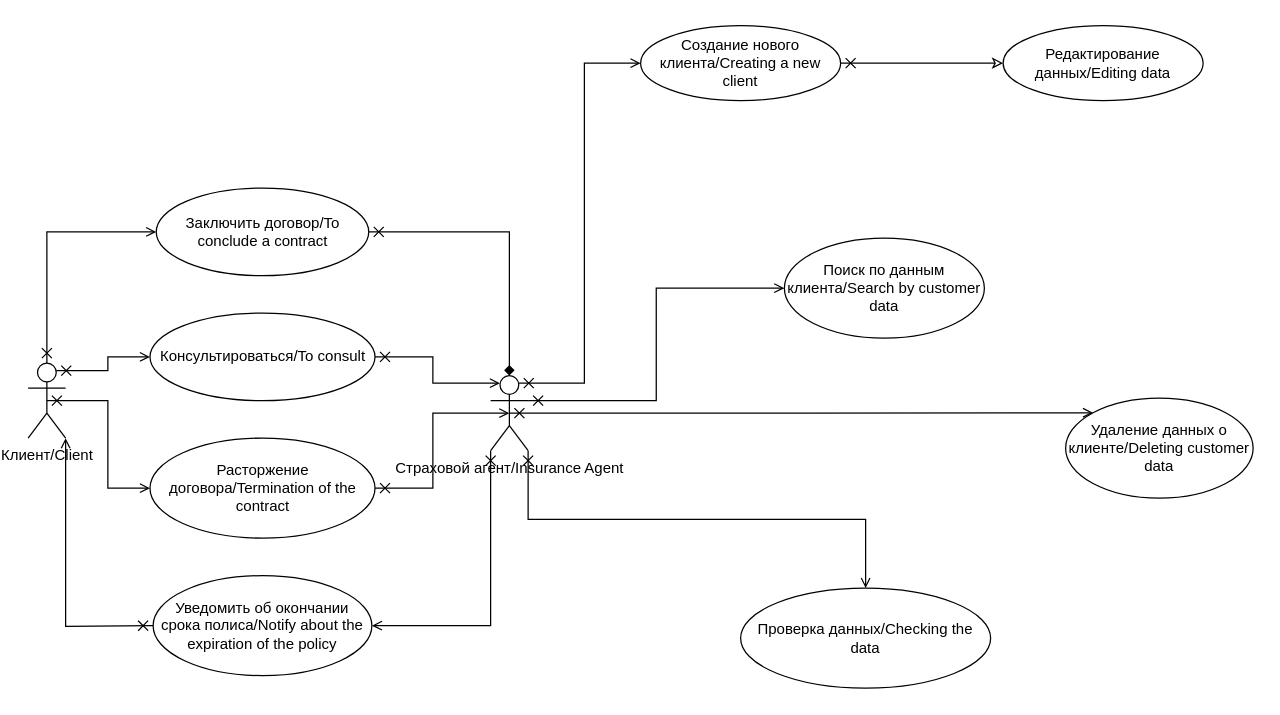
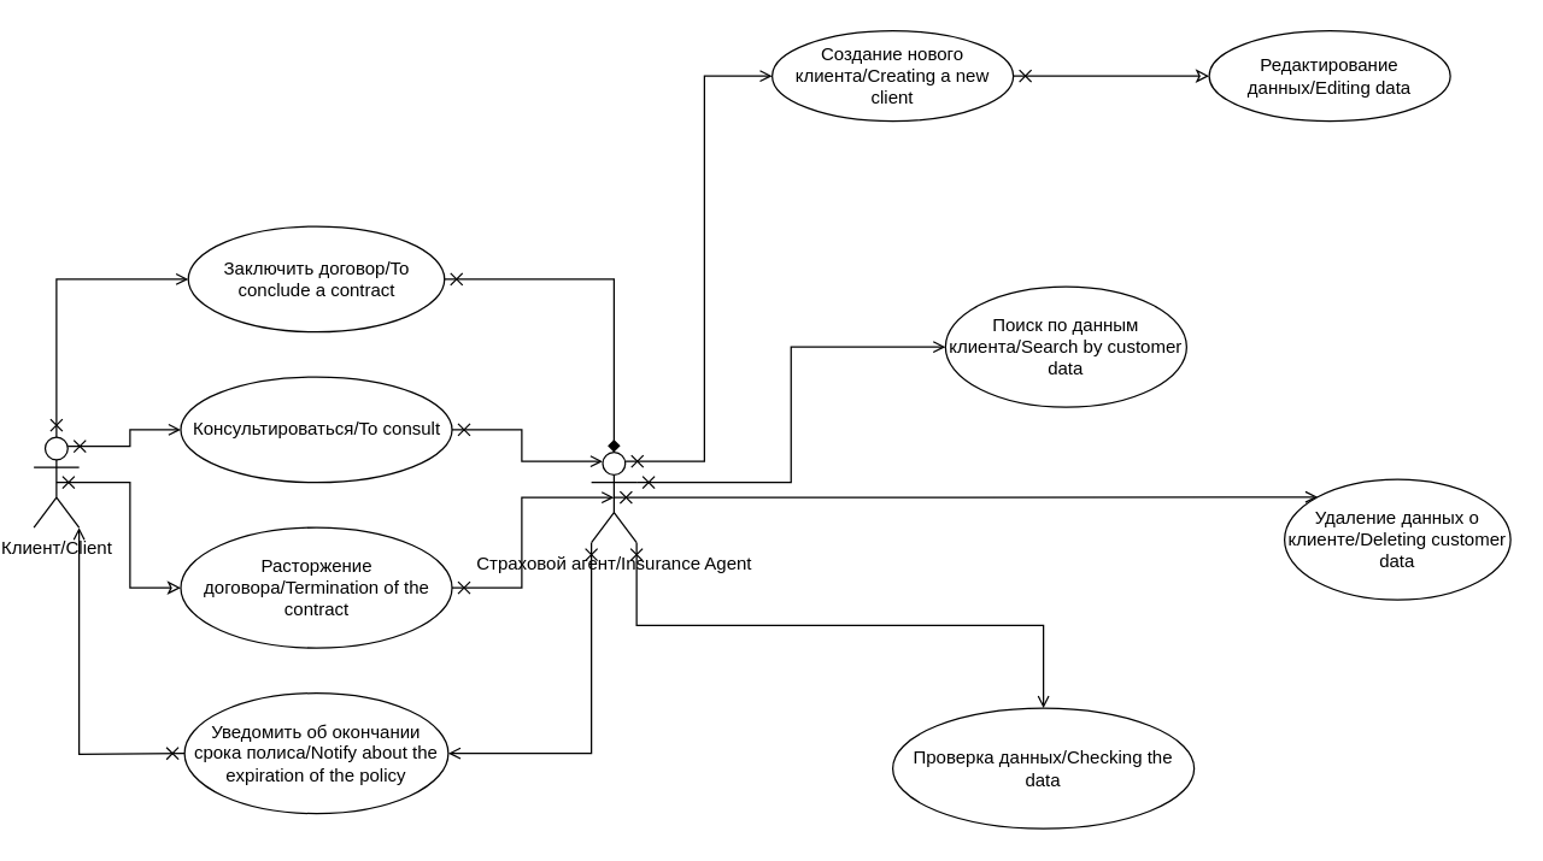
  <mxCell id="0" />
  <mxCell id="1" parent="0" />
  <mxCell id="2" style="edgeStyle=orthogonalEdgeStyle;rounded=0;orthogonalLoop=1;jettySize=auto;html=1;exitX=0.5;exitY=0;exitDx=0;exitDy=0;exitPerimeter=0;entryX=0;entryY=0.5;entryDx=0;entryDy=0;endArrow=open;endFill=0;startArrow=cross;startFill=0;" parent="1" source="5" target="6" edge="1"><mxGeometry relative="1" as="geometry"><Array as="points"><mxPoint x="35" y="185" /></Array></mxGeometry></mxCell>
  <mxCell id="3" style="edgeStyle=orthogonalEdgeStyle;rounded=0;orthogonalLoop=1;jettySize=auto;html=1;exitX=0.75;exitY=0.1;exitDx=0;exitDy=0;exitPerimeter=0;entryX=0;entryY=0.5;entryDx=0;entryDy=0;endArrow=open;endFill=0;startArrow=cross;startFill=0;" parent="1" source="5" target="7" edge="1"><mxGeometry relative="1" as="geometry" /></mxCell>
- <mxCell id="4" style="edgeStyle=orthogonalEdgeStyle;rounded=0;orthogonalLoop=1;jettySize=auto;html=1;exitX=0.5;exitY=0.5;exitDx=0;exitDy=0;exitPerimeter=0;endArrow=open;endFill=0;startArrow=cross;startFill=0;" parent="1" source="5" target="8" edge="1"><mxGeometry relative="1" as="geometry" /></mxCell>
+ <mxCell id="4" style="edgeStyle=orthogonalEdgeStyle;rounded=0;orthogonalLoop=1;jettySize=auto;html=1;exitX=0.5;exitY=0.5;exitDx=0;exitDy=0;exitPerimeter=0;endArrow=classic;endFill=0;startArrow=cross;startFill=0;" parent="1" source="5" target="8" edge="1"><mxGeometry relative="1" as="geometry" /></mxCell>
  <mxCell id="5" value="Клиент/Client" style="shape=umlActor;verticalLabelPosition=bottom;verticalAlign=top;html=1;outlineConnect=0;" parent="1" vertex="1"><mxGeometry x="20" y="290" width="30" height="60" as="geometry" /></mxCell>
  <mxCell id="6" value="Заключить договор/To conclude a contract" style="ellipse;whiteSpace=wrap;html=1;" parent="1" vertex="1"><mxGeometry x="122.5" y="150" width="170" height="70" as="geometry" /></mxCell>
  <mxCell id="7" value="Консультироваться/To consult" style="ellipse;whiteSpace=wrap;html=1;" parent="1" vertex="1"><mxGeometry x="117.5" y="250" width="180" height="70" as="geometry" /></mxCell>
  <mxCell id="8" value="Расторжение договора/Termination of the contract" style="ellipse;whiteSpace=wrap;html=1;" parent="1" vertex="1"><mxGeometry x="117.5" y="350" width="180" height="80" as="geometry" /></mxCell>
  <mxCell id="9" value="Уведомить об окончании срока полиса/Notify about the expiration of the policy" style="ellipse;whiteSpace=wrap;html=1;" parent="1" vertex="1"><mxGeometry x="120" y="460" width="175" height="80" as="geometry" /></mxCell>
  <mxCell id="10" style="edgeStyle=orthogonalEdgeStyle;rounded=0;orthogonalLoop=1;jettySize=auto;html=1;exitX=0;exitY=1;exitDx=0;exitDy=0;exitPerimeter=0;entryX=1;entryY=0.5;entryDx=0;entryDy=0;endArrow=open;endFill=0;startArrow=cross;startFill=0;" parent="1" source="15" target="9" edge="1"><mxGeometry relative="1" as="geometry" /></mxCell>
  <mxCell id="11" style="edgeStyle=orthogonalEdgeStyle;rounded=0;orthogonalLoop=1;jettySize=auto;html=1;exitX=0.75;exitY=0.1;exitDx=0;exitDy=0;exitPerimeter=0;entryX=0;entryY=0.5;entryDx=0;entryDy=0;endArrow=open;endFill=0;startArrow=cross;startFill=0;" parent="1" source="15" target="17" edge="1"><mxGeometry relative="1" as="geometry" /></mxCell>
  <mxCell id="12" style="edgeStyle=orthogonalEdgeStyle;rounded=0;orthogonalLoop=1;jettySize=auto;html=1;exitX=1;exitY=0.333;exitDx=0;exitDy=0;exitPerimeter=0;entryX=0;entryY=0.5;entryDx=0;entryDy=0;endArrow=open;endFill=0;startArrow=cross;startFill=0;" parent="1" source="15" target="22" edge="1"><mxGeometry relative="1" as="geometry" /></mxCell>
  <mxCell id="13" style="edgeStyle=orthogonalEdgeStyle;rounded=0;orthogonalLoop=1;jettySize=auto;html=1;exitX=0.5;exitY=0.5;exitDx=0;exitDy=0;exitPerimeter=0;entryX=0;entryY=0;entryDx=0;entryDy=0;endArrow=open;endFill=0;startArrow=cross;startFill=0;" parent="1" source="15" target="23" edge="1"><mxGeometry relative="1" as="geometry" /></mxCell>
  <mxCell id="14" style="edgeStyle=orthogonalEdgeStyle;rounded=0;orthogonalLoop=1;jettySize=auto;html=1;exitX=1;exitY=1;exitDx=0;exitDy=0;exitPerimeter=0;entryX=0.5;entryY=0;entryDx=0;entryDy=0;endArrow=open;endFill=0;startArrow=cross;startFill=0;" parent="1" source="15" target="24" edge="1"><mxGeometry relative="1" as="geometry" /></mxCell>
  <mxCell id="15" value="Страховой агент/Insurance Agent" style="shape=umlActor;verticalLabelPosition=bottom;verticalAlign=top;html=1;outlineConnect=0;" parent="1" vertex="1"><mxGeometry x="390" y="300" width="30" height="60" as="geometry" /></mxCell>
  <mxCell id="16" style="edgeStyle=orthogonalEdgeStyle;rounded=0;orthogonalLoop=1;jettySize=auto;html=1;exitX=1;exitY=0.5;exitDx=0;exitDy=0;entryX=0;entryY=0.5;entryDx=0;entryDy=0;endArrow=classic;endFill=0;startArrow=cross;startFill=0;" parent="1" source="17" target="21" edge="1"><mxGeometry relative="1" as="geometry" /></mxCell>
  <mxCell id="17" value="Создание нового клиента/Creating a new client" style="ellipse;whiteSpace=wrap;html=1;" parent="1" vertex="1"><mxGeometry x="510" y="20" width="160" height="60" as="geometry" /></mxCell>
  <mxCell id="18" style="edgeStyle=orthogonalEdgeStyle;rounded=0;orthogonalLoop=1;jettySize=auto;html=1;exitX=1;exitY=0.5;exitDx=0;exitDy=0;entryX=0.25;entryY=0.1;entryDx=0;entryDy=0;entryPerimeter=0;endArrow=open;endFill=0;startArrow=cross;startFill=0;" parent="1" source="7" target="15" edge="1"><mxGeometry relative="1" as="geometry" /></mxCell>
  <mxCell id="19" style="edgeStyle=orthogonalEdgeStyle;rounded=0;orthogonalLoop=1;jettySize=auto;html=1;exitX=1;exitY=0.5;exitDx=0;exitDy=0;entryX=0.5;entryY=0.5;entryDx=0;entryDy=0;entryPerimeter=0;endArrow=open;endFill=0;startArrow=cross;startFill=0;" parent="1" source="8" target="15" edge="1"><mxGeometry relative="1" as="geometry" /></mxCell>
  <mxCell id="20" style="edgeStyle=orthogonalEdgeStyle;rounded=0;orthogonalLoop=1;jettySize=auto;html=1;entryX=1;entryY=1;entryDx=0;entryDy=0;entryPerimeter=0;endArrow=open;endFill=0;startArrow=cross;startFill=0;" parent="1" target="5" edge="1"><mxGeometry relative="1" as="geometry"><mxPoint x="120" y="500" as="sourcePoint" /></mxGeometry></mxCell>
  <mxCell id="21" value="Редактирование данных/Editing data" style="ellipse;whiteSpace=wrap;html=1;" parent="1" vertex="1"><mxGeometry x="800" y="20" width="160" height="60" as="geometry" /></mxCell>
  <mxCell id="22" value="Поиск по данным клиента/Search by customer data" style="ellipse;whiteSpace=wrap;html=1;" parent="1" vertex="1"><mxGeometry x="625" y="190" width="160" height="80" as="geometry" /></mxCell>
  <mxCell id="23" value="Удаление данных о клиенте/Deleting customer data" style="ellipse;whiteSpace=wrap;html=1;" parent="1" vertex="1"><mxGeometry x="850" y="318" width="150" height="80" as="geometry" /></mxCell>
  <mxCell id="24" value="Проверка данных/Checking the data" style="ellipse;whiteSpace=wrap;html=1;" parent="1" vertex="1"><mxGeometry x="590" y="470" width="200" height="80" as="geometry" /></mxCell>
  <mxCell id="25" style="edgeStyle=orthogonalEdgeStyle;rounded=0;orthogonalLoop=1;jettySize=auto;html=1;exitX=1;exitY=0.5;exitDx=0;exitDy=0;entryX=0.5;entryY=0;entryDx=0;entryDy=0;entryPerimeter=0;startArrow=cross;startFill=0;endArrow=diamond;" parent="1" source="6" target="15" edge="1"><mxGeometry relative="1" as="geometry" /></mxCell>
